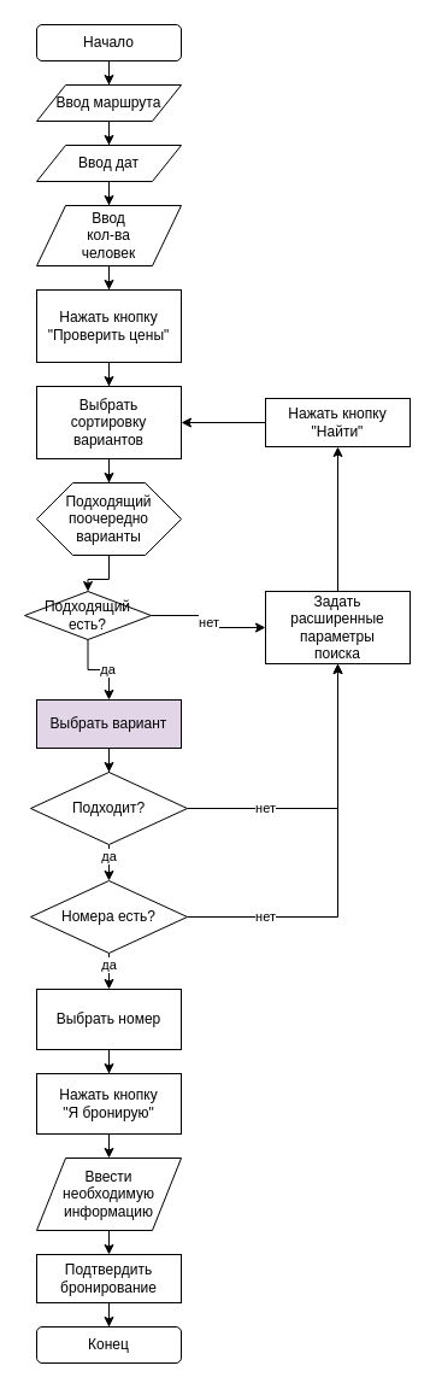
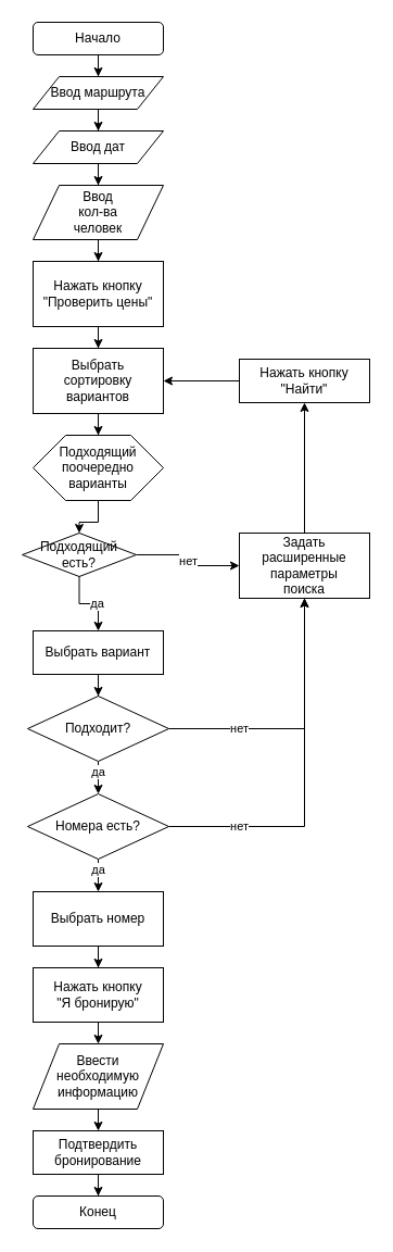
  <mxCell id="0" />
  <mxCell id="1" parent="0" />
  <mxCell id="2" value="" style="edgeStyle=orthogonalEdgeStyle;rounded=0;orthogonalLoop=1;jettySize=auto;html=1;" edge="1" parent="1" source="3" target="5"><mxGeometry relative="1" as="geometry" /></mxCell>
  <mxCell id="3" value="&lt;font style=&quot;vertical-align: inherit&quot;&gt;&lt;font style=&quot;vertical-align: inherit&quot;&gt;Начало&lt;/font&gt;&lt;/font&gt;" style="rounded=1;whiteSpace=wrap;html=1;" parent="1" vertex="1"><mxGeometry x="30" y="20" width="120" height="30" as="geometry" /></mxCell>
  <mxCell id="4" value="" style="edgeStyle=orthogonalEdgeStyle;rounded=0;orthogonalLoop=1;jettySize=auto;html=1;" edge="1" parent="1" source="5" target="7"><mxGeometry relative="1" as="geometry" /></mxCell>
  <mxCell id="5" value="&lt;font style=&quot;vertical-align: inherit&quot;&gt;&lt;font style=&quot;vertical-align: inherit&quot;&gt;Ввод маршрута&lt;/font&gt;&lt;/font&gt;" style="shape=parallelogram;perimeter=parallelogramPerimeter;whiteSpace=wrap;html=1;" parent="1" vertex="1"><mxGeometry x="30" y="70" width="120" height="30" as="geometry" /></mxCell>
  <mxCell id="6" value="" style="edgeStyle=orthogonalEdgeStyle;rounded=0;orthogonalLoop=1;jettySize=auto;html=1;" edge="1" parent="1" source="7" target="9"><mxGeometry relative="1" as="geometry" /></mxCell>
  <mxCell id="7" value="Ввод дат" style="shape=parallelogram;perimeter=parallelogramPerimeter;whiteSpace=wrap;html=1;" parent="1" vertex="1"><mxGeometry x="30" y="120" width="120" height="30" as="geometry" /></mxCell>
  <mxCell id="8" value="" style="edgeStyle=orthogonalEdgeStyle;rounded=0;orthogonalLoop=1;jettySize=auto;html=1;" edge="1" parent="1" source="9" target="11"><mxGeometry relative="1" as="geometry" /></mxCell>
  <mxCell id="9" value="Ввод&lt;br&gt;кол-ва&lt;br&gt;человек" style="shape=parallelogram;perimeter=parallelogramPerimeter;whiteSpace=wrap;html=1;" parent="1" vertex="1"><mxGeometry x="30" y="170" width="120" height="50" as="geometry" /></mxCell>
  <mxCell id="10" value="" style="edgeStyle=orthogonalEdgeStyle;rounded=0;orthogonalLoop=1;jettySize=auto;html=1;" parent="1" source="11" target="13" edge="1"><mxGeometry relative="1" as="geometry" /></mxCell>
  <mxCell id="11" value="Нажать кнопку&lt;br&gt;&quot;Проверить цены&quot;" style="rounded=0;whiteSpace=wrap;html=1;" parent="1" vertex="1"><mxGeometry x="30" y="240" width="120" height="60" as="geometry" /></mxCell>
  <mxCell id="12" value="" style="edgeStyle=orthogonalEdgeStyle;rounded=0;orthogonalLoop=1;jettySize=auto;html=1;" parent="1" source="13" target="15" edge="1"><mxGeometry relative="1" as="geometry" /></mxCell>
  <mxCell id="13" value="Выбрать&lt;br&gt;сортировку&lt;br&gt;вариантов" style="rounded=0;whiteSpace=wrap;html=1;" parent="1" vertex="1"><mxGeometry x="30" y="320" width="120" height="60" as="geometry" /></mxCell>
  <mxCell id="14" value="" style="edgeStyle=orthogonalEdgeStyle;rounded=0;orthogonalLoop=1;jettySize=auto;html=1;" parent="1" source="15" target="18" edge="1"><mxGeometry relative="1" as="geometry" /></mxCell>
  <mxCell id="15" value="Подходящий&lt;br&gt;поочередно&lt;br&gt;варианты" style="shape=hexagon;perimeter=hexagonPerimeter2;whiteSpace=wrap;html=1;" parent="1" vertex="1"><mxGeometry x="30" y="400" width="120" height="60" as="geometry" /></mxCell>
  <mxCell id="16" value="нет" style="edgeStyle=orthogonalEdgeStyle;rounded=0;orthogonalLoop=1;jettySize=auto;html=1;" edge="1" parent="1" source="18" target="20"><mxGeometry relative="1" as="geometry" /></mxCell>
  <mxCell id="17" value="да" style="edgeStyle=orthogonalEdgeStyle;rounded=0;orthogonalLoop=1;jettySize=auto;html=1;entryX=0.5;entryY=0;entryDx=0;entryDy=0;" edge="1" parent="1" source="18" target="27"><mxGeometry x="0.2" relative="1" as="geometry"><mxPoint x="90" y="720" as="targetPoint" /><mxPoint as="offset" /></mxGeometry></mxCell>
  <mxCell id="18" value="Подходящий&lt;br&gt;есть?" style="rhombus;whiteSpace=wrap;html=1;" parent="1" vertex="1"><mxGeometry x="20" y="490" width="105" height="40" as="geometry" /></mxCell>
  <mxCell id="19" value="" style="edgeStyle=orthogonalEdgeStyle;rounded=0;orthogonalLoop=1;jettySize=auto;html=1;entryX=0.5;entryY=1;entryDx=0;entryDy=0;" edge="1" parent="1" source="20" target="22"><mxGeometry relative="1" as="geometry"><mxPoint x="280" y="500" as="targetPoint" /></mxGeometry></mxCell>
  <mxCell id="20" value="Задать&lt;br&gt;расширенные&lt;br&gt;параметры&lt;br&gt;поиска" style="rounded=0;whiteSpace=wrap;html=1;" parent="1" vertex="1"><mxGeometry x="220" y="490" width="120" height="60" as="geometry" /></mxCell>
  <mxCell id="21" value="" style="edgeStyle=orthogonalEdgeStyle;rounded=0;orthogonalLoop=1;jettySize=auto;html=1;" edge="1" parent="1" source="22" target="13"><mxGeometry relative="1" as="geometry" /></mxCell>
  <mxCell id="22" value="Нажать кнопку&lt;br&gt;&quot;Найти&quot;" style="rounded=0;whiteSpace=wrap;html=1;" parent="1" vertex="1"><mxGeometry x="220" y="330" width="120" height="40" as="geometry" /></mxCell>
  <mxCell id="23" value="да" style="edgeStyle=orthogonalEdgeStyle;rounded=0;orthogonalLoop=1;jettySize=auto;html=1;" edge="1" parent="1" source="25" target="30"><mxGeometry x="0.2" relative="1" as="geometry"><mxPoint as="offset" /></mxGeometry></mxCell>
  <mxCell id="24" value="нет" style="edgeStyle=orthogonalEdgeStyle;rounded=0;orthogonalLoop=1;jettySize=auto;html=1;entryX=0.5;entryY=1;entryDx=0;entryDy=0;" edge="1" parent="1" source="25" target="20"><mxGeometry x="-0.469" relative="1" as="geometry"><mxPoint x="235" y="760" as="targetPoint" /><mxPoint as="offset" /></mxGeometry></mxCell>
  <mxCell id="25" value="Подходит?" style="rhombus;whiteSpace=wrap;html=1;" vertex="1" parent="1"><mxGeometry x="25" y="640" width="130" height="60" as="geometry" /></mxCell>
  <mxCell id="26" value="" style="edgeStyle=orthogonalEdgeStyle;rounded=0;orthogonalLoop=1;jettySize=auto;html=1;" edge="1" parent="1" source="27" target="25"><mxGeometry relative="1" as="geometry" /></mxCell>
- <mxCell id="27" value="Выбрать вариант" style="rounded=0;whiteSpace=wrap;html=1;fillColor=#e1d5e7;" vertex="1" parent="1"><mxGeometry x="30" y="580" width="120" height="40" as="geometry" /></mxCell>
+ <mxCell id="27" value="Выбрать вариант" style="rounded=0;whiteSpace=wrap;html=1;" vertex="1" parent="1"><mxGeometry x="30" y="580" width="120" height="40" as="geometry" /></mxCell>
  <mxCell id="28" value="да" style="edgeStyle=orthogonalEdgeStyle;rounded=0;orthogonalLoop=1;jettySize=auto;html=1;" edge="1" parent="1" source="30" target="32"><mxGeometry x="0.2" relative="1" as="geometry"><mxPoint as="offset" /></mxGeometry></mxCell>
  <mxCell id="29" value="нет" style="edgeStyle=orthogonalEdgeStyle;rounded=0;orthogonalLoop=1;jettySize=auto;html=1;entryX=0.5;entryY=1;entryDx=0;entryDy=0;" edge="1" parent="1" source="30" target="20"><mxGeometry x="-0.612" relative="1" as="geometry"><mxPoint x="280" y="640" as="targetPoint" /><mxPoint as="offset" /></mxGeometry></mxCell>
  <mxCell id="30" value="Номера есть?" style="rhombus;whiteSpace=wrap;html=1;" vertex="1" parent="1"><mxGeometry x="25" y="730" width="130" height="60" as="geometry" /></mxCell>
  <mxCell id="31" value="" style="edgeStyle=orthogonalEdgeStyle;rounded=0;orthogonalLoop=1;jettySize=auto;html=1;" edge="1" parent="1" source="32" target="34"><mxGeometry relative="1" as="geometry"><mxPoint x="90" y="1040" as="targetPoint" /></mxGeometry></mxCell>
  <mxCell id="32" value="Выбрать номер" style="rounded=0;whiteSpace=wrap;html=1;" vertex="1" parent="1"><mxGeometry x="30" y="820" width="120" height="50" as="geometry" /></mxCell>
  <mxCell id="33" value="" style="edgeStyle=orthogonalEdgeStyle;rounded=0;orthogonalLoop=1;jettySize=auto;html=1;entryX=0.5;entryY=0;entryDx=0;entryDy=0;" edge="1" parent="1" source="34"><mxGeometry relative="1" as="geometry"><mxPoint x="90" y="960" as="targetPoint" /></mxGeometry></mxCell>
  <mxCell id="34" value="Нажать кнопку&lt;br&gt;&quot;Я бронирую&quot;" style="rounded=0;whiteSpace=wrap;html=1;" vertex="1" parent="1"><mxGeometry x="30" y="890" width="120" height="50" as="geometry" /></mxCell>
  <mxCell id="35" value="" style="edgeStyle=orthogonalEdgeStyle;rounded=0;orthogonalLoop=1;jettySize=auto;html=1;entryX=0.5;entryY=0;entryDx=0;entryDy=0;" edge="1" parent="1" source="36" target="37"><mxGeometry relative="1" as="geometry"><mxPoint x="90" y="1160" as="targetPoint" /></mxGeometry></mxCell>
  <mxCell id="36" value="Подтвердить&lt;br&gt;бронирование" style="rounded=0;whiteSpace=wrap;html=1;" vertex="1" parent="1"><mxGeometry x="30" y="1040" width="120" height="40" as="geometry" /></mxCell>
  <mxCell id="37" value="Конец" style="rounded=1;whiteSpace=wrap;html=1;" vertex="1" parent="1"><mxGeometry x="30" y="1100" width="120" height="30" as="geometry" /></mxCell>
  <mxCell id="38" value="" style="edgeStyle=orthogonalEdgeStyle;rounded=0;orthogonalLoop=1;jettySize=auto;html=1;" edge="1" parent="1" source="39"><mxGeometry relative="1" as="geometry"><mxPoint x="90" y="1040" as="targetPoint" /></mxGeometry></mxCell>
  <mxCell id="39" value="Ввести&lt;br&gt;необходимую&lt;br&gt;информацию" style="shape=parallelogram;perimeter=parallelogramPerimeter;whiteSpace=wrap;html=1;" vertex="1" parent="1"><mxGeometry x="30" y="960" width="120" height="60" as="geometry" /></mxCell>
